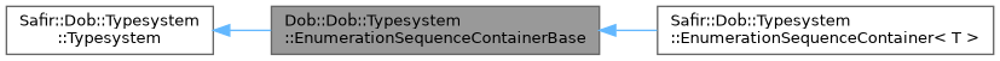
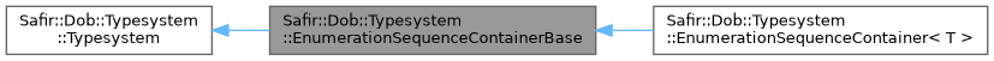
  digraph {
    rankdir=LR
    node [color=gray40 fillcolor=white fontname=Helvetica fontsize=10 shape=box style=filled]
    edge [color=steelblue1 dir=back fontname=Helvetica fontsize=10 labelfontname=Helvetica labelfontsize=10 style=solid]
-   n1 [fillcolor=grey60 fontcolor=black height=0.2 label="Dob::Dob::Typesystem\l::EnumerationSequenceContainerBase" width=0.4]
+   n1 [fillcolor=grey60 fontcolor=black height=0.2 label="Safir::Dob::Typesystem\l::EnumerationSequenceContainerBase" width=0.4]
    n2 [height=0.2 label="Safir::Dob::Typesystem\l::EnumerationSequenceContainer\< T \>" width=0.4]
    n3 [height=0.2 label="Safir::Dob::Typesystem\l::Typesystem" width=0.4]
    n1 -> n2
    n3 -> n1
  }
